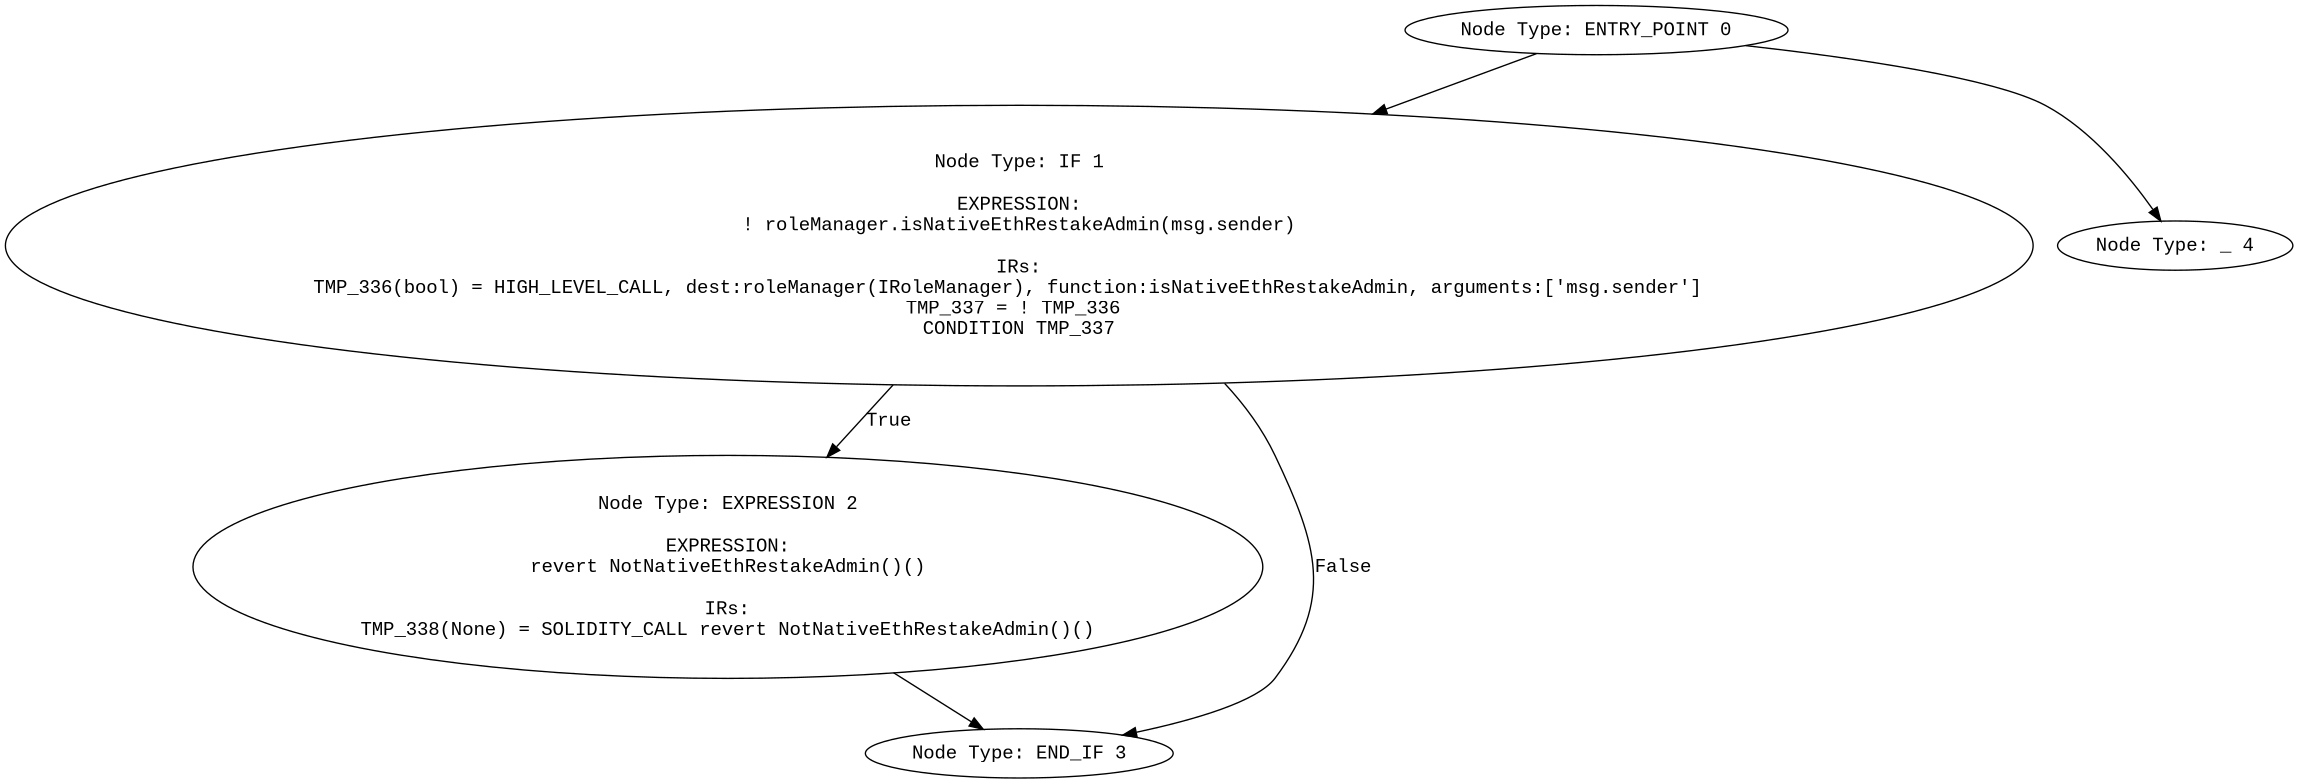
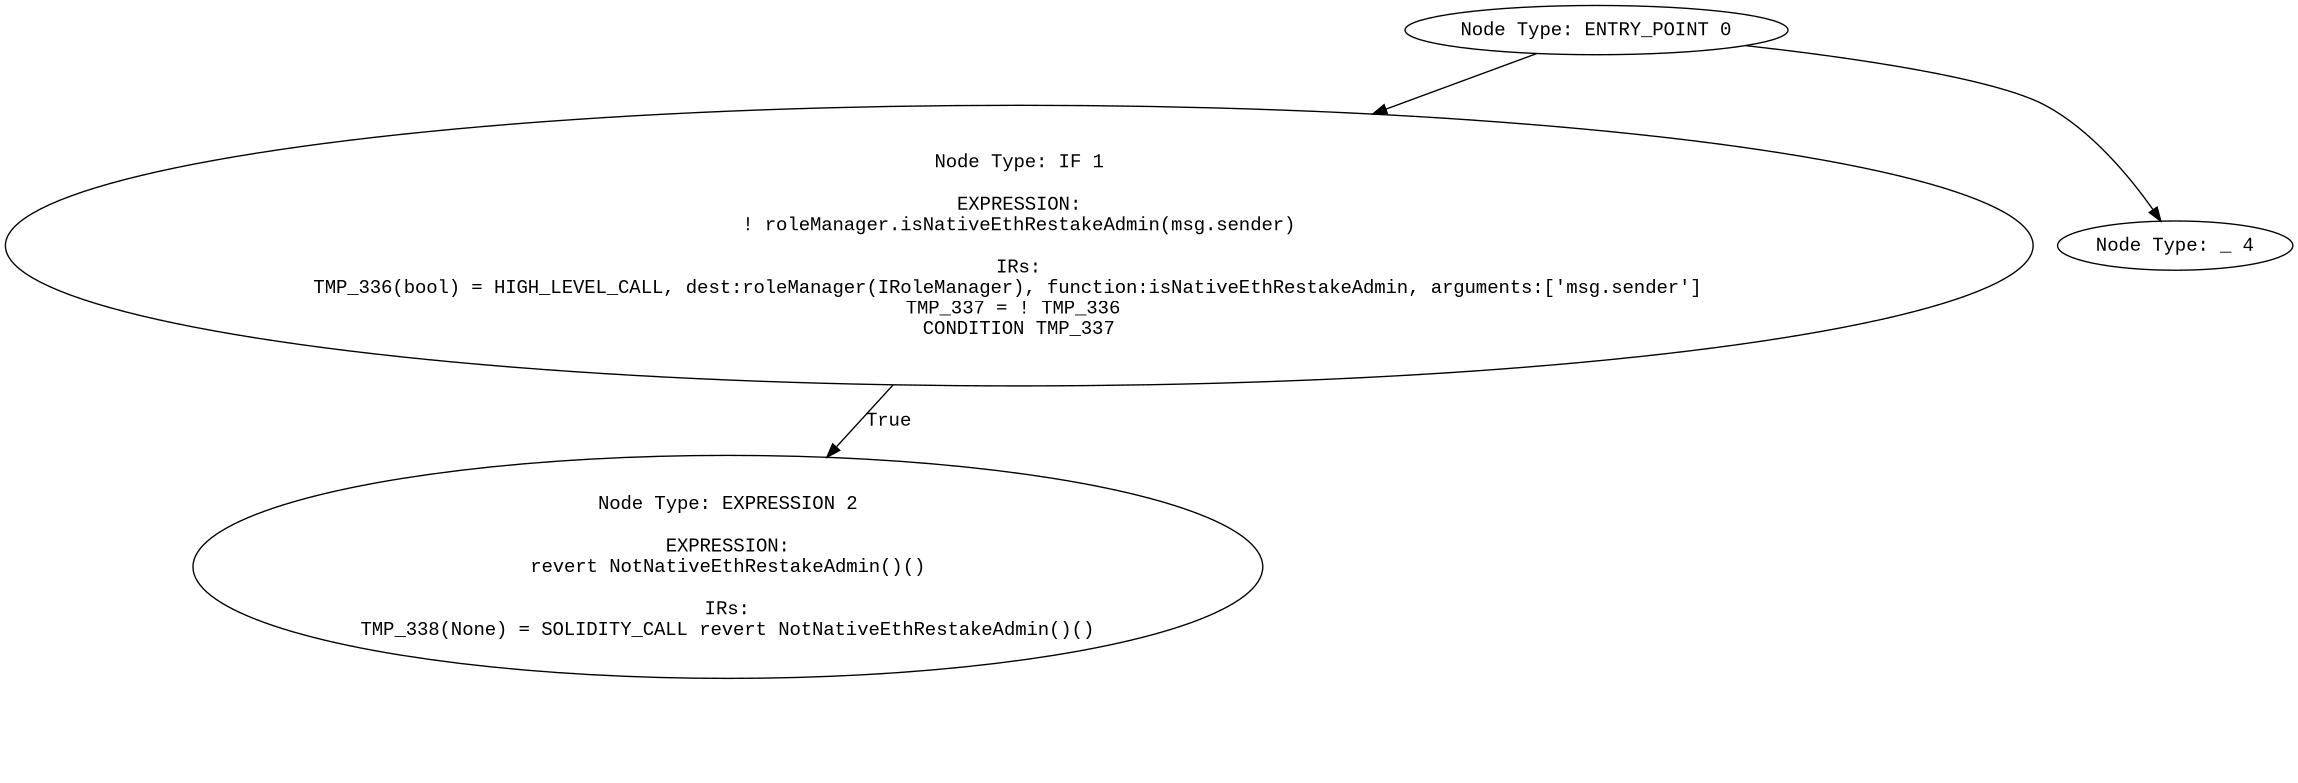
  digraph {
    fontname="Liberation Mono"
    node [fontname="Liberation Mono"]
    edge [fontname="Liberation Mono"]
    n1 [label="Node Type: ENTRY_POINT 0\n"]
    n2 [label="Node Type: IF 1\n\nEXPRESSION:\n! roleManager.isNativeEthRestakeAdmin(msg.sender)\n\nIRs:\nTMP_336(bool) = HIGH_LEVEL_CALL, dest:roleManager(IRoleManager), function:isNativeEthRestakeAdmin, arguments:['msg.sender']  \nTMP_337 = ! TMP_336 \nCONDITION TMP_337"]
    n3 [label="Node Type: _ 4\n"]
    n4 [label="Node Type: EXPRESSION 2\n\nEXPRESSION:\nrevert NotNativeEthRestakeAdmin()()\n\nIRs:\nTMP_338(None) = SOLIDITY_CALL revert NotNativeEthRestakeAdmin()()"]
-   n5 [label="Node Type: END_IF 3\n"]
    n1 -> n2
    n1 -> n3
    n2 -> n4 [label=True]
-   n2 -> n5 [label=False]
-   n4 -> n5
  }
